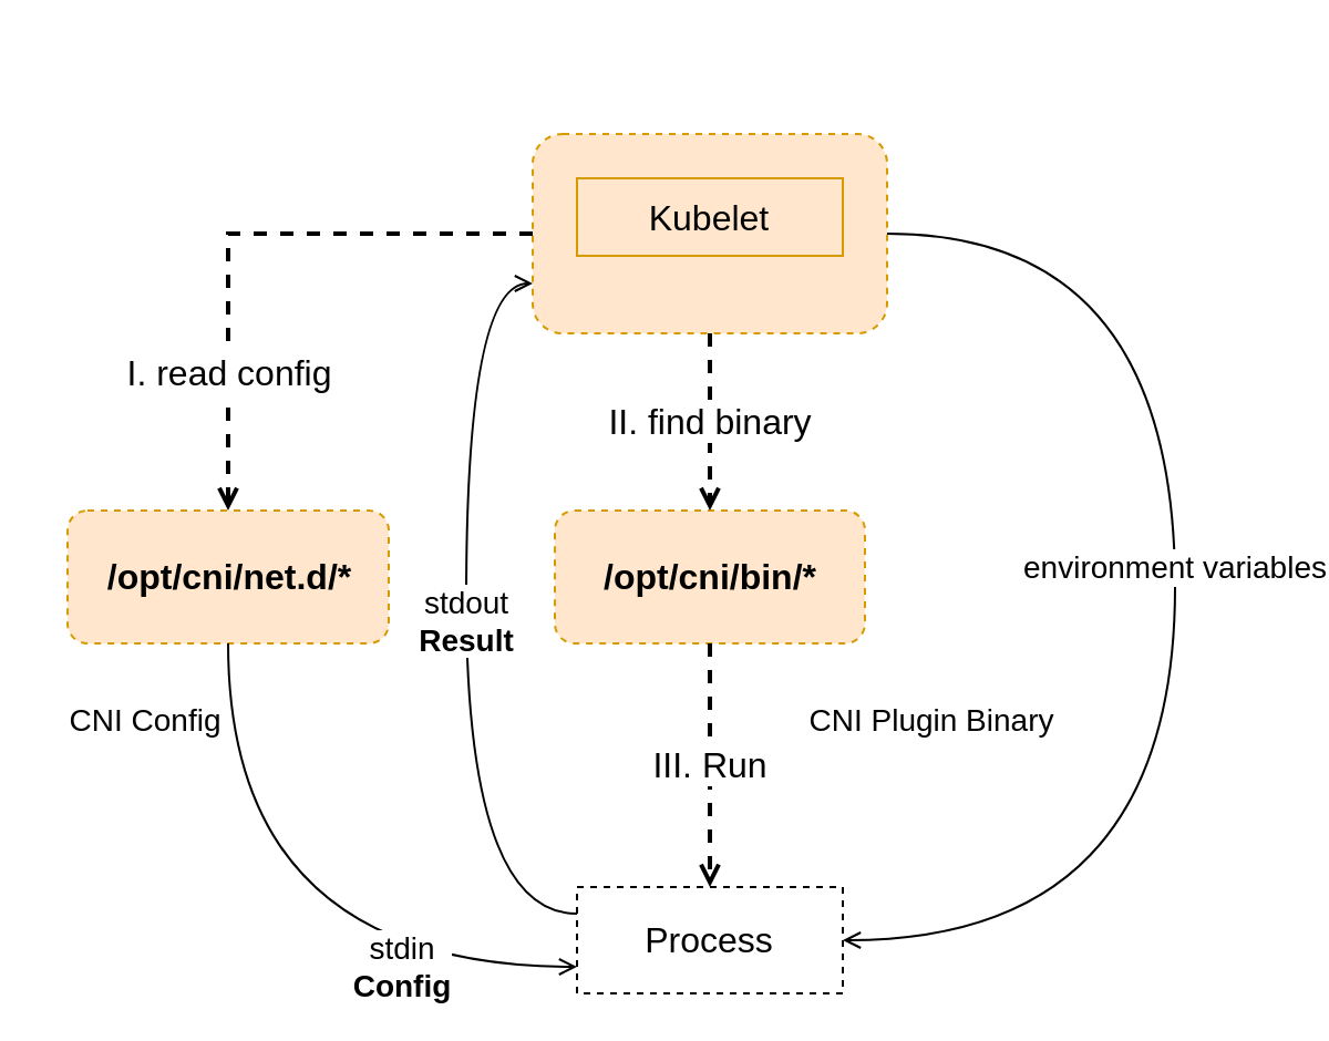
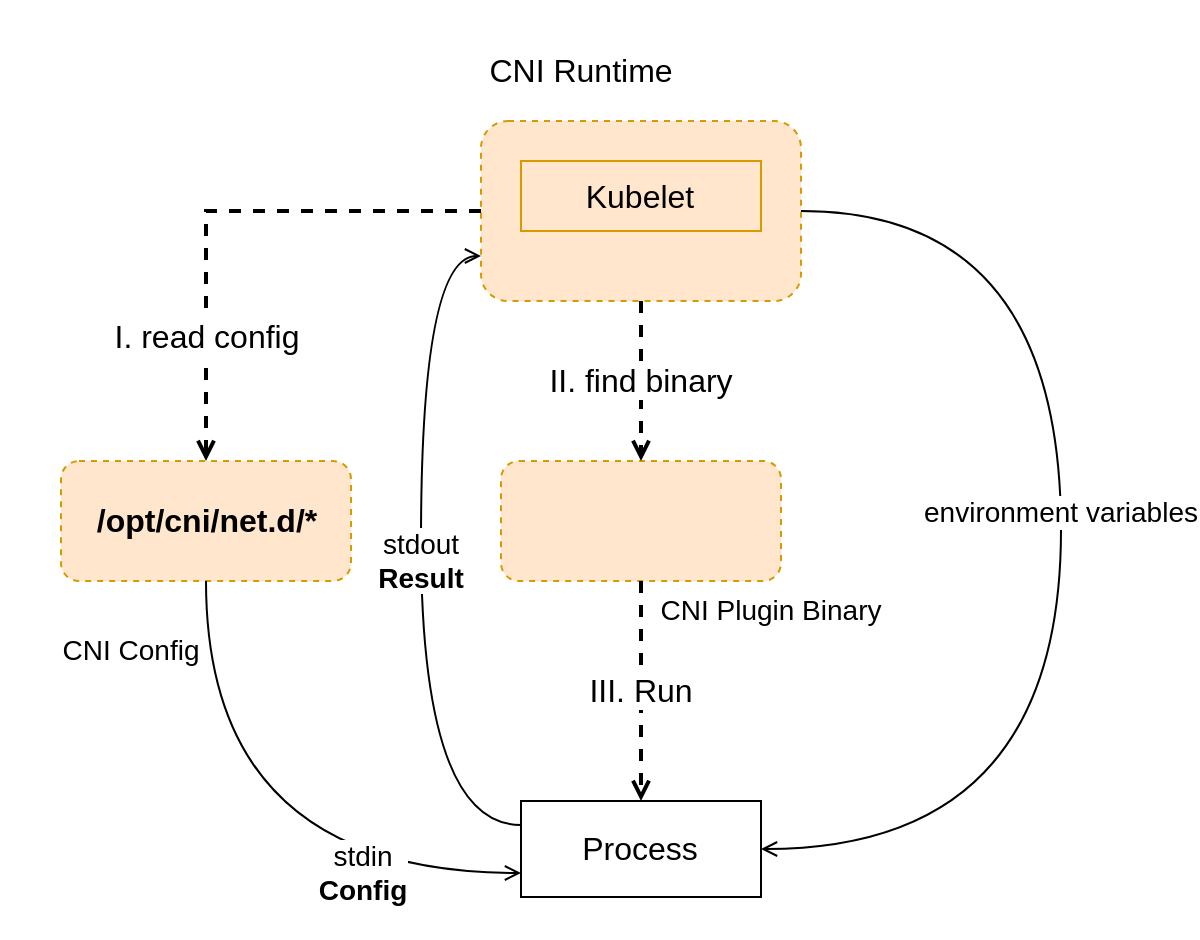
  <mxCell id="0" />
  <mxCell id="1" parent="0" />
  <mxCell id="2" value="" style="rounded=1;whiteSpace=wrap;html=1;fontSize=16;fillColor=#ffe6cc;dashed=1;strokeColor=#d79b00;" vertex="1" parent="1"><mxGeometry x="240" y="60" width="160" height="90" as="geometry" /></mxCell>
  <mxCell id="3" value="" style="rounded=1;whiteSpace=wrap;html=1;fontSize=16;fillColor=#ffe6cc;dashed=1;strokeColor=#d79b00;" vertex="1" parent="1"><mxGeometry x="30" y="230" width="145" height="60" as="geometry" /></mxCell>
  <mxCell id="4" value="" style="rounded=1;whiteSpace=wrap;html=1;fontSize=16;dashed=1;fillColor=#ffe6cc;strokeColor=#d79b00;" vertex="1" parent="1"><mxGeometry x="250" y="230" width="140" height="60" as="geometry" /></mxCell>
  <mxCell id="5" value="Kubelet" style="rounded=0;whiteSpace=wrap;html=1;fontSize=16;fillColor=#ffe6cc;strokeColor=#d79b00;" vertex="1" parent="1"><mxGeometry x="260" y="80" width="120" height="35" as="geometry" /></mxCell>
  <mxCell id="6" value="/opt/cni/net.d/*" style="text;html=1;align=center;verticalAlign=middle;resizable=0;points=[];autosize=1;strokeColor=none;fillColor=none;fontStyle=1;fontSize=16;" vertex="1" parent="1"><mxGeometry x="37.5" y="245" width="130" height="30" as="geometry" /></mxCell>
  <mxCell id="7" value="I. read config" style="edgeStyle=orthogonalEdgeStyle;rounded=0;orthogonalLoop=1;jettySize=auto;html=1;fontSize=16;dashed=1;endArrow=open;endFill=0;strokeWidth=2;entryX=0.5;entryY=0;entryDx=0;entryDy=0;" edge="1" parent="1" source="2" target="3"><mxGeometry x="0.525" relative="1" as="geometry"><mxPoint as="offset" /></mxGeometry></mxCell>
  <mxCell id="8" value="II. find binary" style="edgeStyle=orthogonalEdgeStyle;rounded=0;orthogonalLoop=1;jettySize=auto;html=1;dashed=1;strokeWidth=2;fontSize=16;endArrow=open;endFill=0;exitX=0.5;exitY=1;exitDx=0;exitDy=0;entryX=0.5;entryY=0;entryDx=0;entryDy=0;" edge="1" parent="1" source="2" target="4"><mxGeometry relative="1" as="geometry"><mxPoint x="320" y="210" as="targetPoint" /></mxGeometry></mxCell>
  <mxCell id="9" value="environment variables" style="edgeStyle=orthogonalEdgeStyle;rounded=0;orthogonalLoop=1;jettySize=auto;html=1;exitX=1;exitY=0.5;exitDx=0;exitDy=0;entryX=1;entryY=0.5;entryDx=0;entryDy=0;strokeWidth=1;fontSize=14;endArrow=open;endFill=0;curved=1;" edge="1" parent="1" source="2" target="14"><mxGeometry x="-0.062" relative="1" as="geometry"><Array as="points"><mxPoint x="530" y="105" /><mxPoint x="530" y="424" /></Array><mxPoint as="offset" /></mxGeometry></mxCell>
+ <mxCell id="10" value="CNI Runtime" style="text;html=1;align=center;verticalAlign=middle;resizable=0;points=[];autosize=1;strokeColor=none;fillColor=none;fontSize=16;" vertex="1" parent="1"><mxGeometry x="230" y="20" width="120" height="30" as="geometry" /></mxCell>
  <mxCell id="11" value="III. Run" style="edgeStyle=orthogonalEdgeStyle;rounded=0;orthogonalLoop=1;jettySize=auto;html=1;dashed=1;strokeWidth=2;fontSize=16;endArrow=open;endFill=0;exitX=0.5;exitY=1;exitDx=0;exitDy=0;" edge="1" parent="1" source="4" target="14"><mxGeometry relative="1" as="geometry"><mxPoint x="280" y="300" as="sourcePoint" /></mxGeometry></mxCell>
- <mxCell id="12" value="/opt/cni/bin/*" style="text;html=1;align=center;verticalAlign=middle;resizable=0;points=[];autosize=1;strokeColor=none;fillColor=none;fontSize=16;fontStyle=1" vertex="1" parent="1"><mxGeometry x="260" y="245" width="120" height="30" as="geometry" /></mxCell>
  <mxCell id="13" value="stdout&lt;br&gt;&lt;b&gt;Result&lt;/b&gt;" style="edgeStyle=orthogonalEdgeStyle;curved=1;rounded=0;orthogonalLoop=1;jettySize=auto;html=1;exitX=0;exitY=0.25;exitDx=0;exitDy=0;entryX=0;entryY=0.75;entryDx=0;entryDy=0;strokeWidth=1;fontSize=14;endArrow=open;endFill=0;" edge="1" parent="1" source="14" target="2"><mxGeometry relative="1" as="geometry"><Array as="points"><mxPoint x="210" y="412" /><mxPoint x="210" y="128" /></Array></mxGeometry></mxCell>
- <mxCell id="14" value="Process" style="rounded=0;whiteSpace=wrap;html=1;fontSize=16;dashed=1;fillColor=none;" vertex="1" parent="1"><mxGeometry x="260" y="400" width="120" height="48" as="geometry" /></mxCell>
+ <mxCell id="14" value="Process" style="rounded=0;whiteSpace=wrap;html=1;fontSize=16;dashed=0;fillColor=none;" vertex="1" parent="1"><mxGeometry x="260" y="400" width="120" height="48" as="geometry" /></mxCell>
  <mxCell id="15" value="stdin&lt;br&gt;&lt;b&gt;Config&lt;/b&gt;" style="edgeStyle=orthogonalEdgeStyle;rounded=0;orthogonalLoop=1;jettySize=auto;html=1;exitX=0.5;exitY=1;exitDx=0;exitDy=0;entryX=0;entryY=0.75;entryDx=0;entryDy=0;strokeWidth=1;fontSize=14;endArrow=open;endFill=0;curved=1;" edge="1" parent="1" source="3" target="14"><mxGeometry x="0.474" relative="1" as="geometry"><mxPoint as="offset" /></mxGeometry></mxCell>
  <mxCell id="16" value="CNI Config" style="text;html=1;align=center;verticalAlign=middle;resizable=0;points=[];autosize=1;strokeColor=none;fillColor=none;fontSize=14;" vertex="1" parent="1"><mxGeometry x="20" y="310" width="90" height="30" as="geometry" /></mxCell>
- <mxCell id="17" value="CNI Plugin Binary" style="text;html=1;align=center;verticalAlign=middle;resizable=0;points=[];autosize=1;strokeColor=none;fillColor=none;fontSize=14;" vertex="1" parent="1"><mxGeometry x="355" y="310" width="130" height="30" as="geometry" /></mxCell>
+ <mxCell id="17" value="CNI Plugin Binary" style="text;html=1;align=center;verticalAlign=middle;resizable=0;points=[];autosize=1;strokeColor=none;fillColor=none;fontSize=14;" vertex="1" parent="1"><mxGeometry x="320" y="290" width="130" height="30" as="geometry" /></mxCell>
